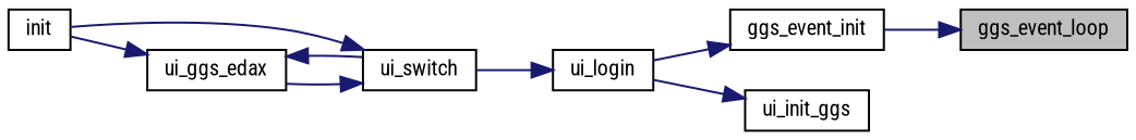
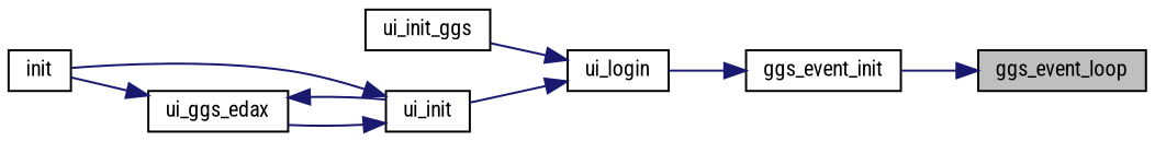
  digraph {
    fontname="Roboto Condensed"
    rankdir=RL
    node [color=black fontname="Roboto Condensed" fontsize=10 shape=record]
    edge [color=midnightblue dir=back fontname="Roboto Condensed" fontsize=10 labelfontname=FreeSans labelfontsize=10 style=solid]
    n1 [fillcolor=grey75 fontcolor=black height=0.2 label=ggs_event_loop style=filled width=0.4]
    n2 [height=0.2 label=ggs_event_init width=0.4]
    n3 [height=0.2 label=ui_login width=0.4]
    n4 [height=0.2 label=ui_init_ggs width=0.4]
-   n5 [height=0.2 label=ui_switch width=0.4]
+   n5 [height=0.2 label=ui_init width=0.4]
    n6 [height=0.2 label=init width=0.4]
    n7 [height=0.2 label=ui_ggs_edax width=0.4]
    n1 -> n2
    n2 -> n3
-   n4 -> n3
+   n3 -> n4
    n3 -> n5
    n5 -> n6
    n5 -> n7
    n7 -> n5
    n7 -> n6
  }
